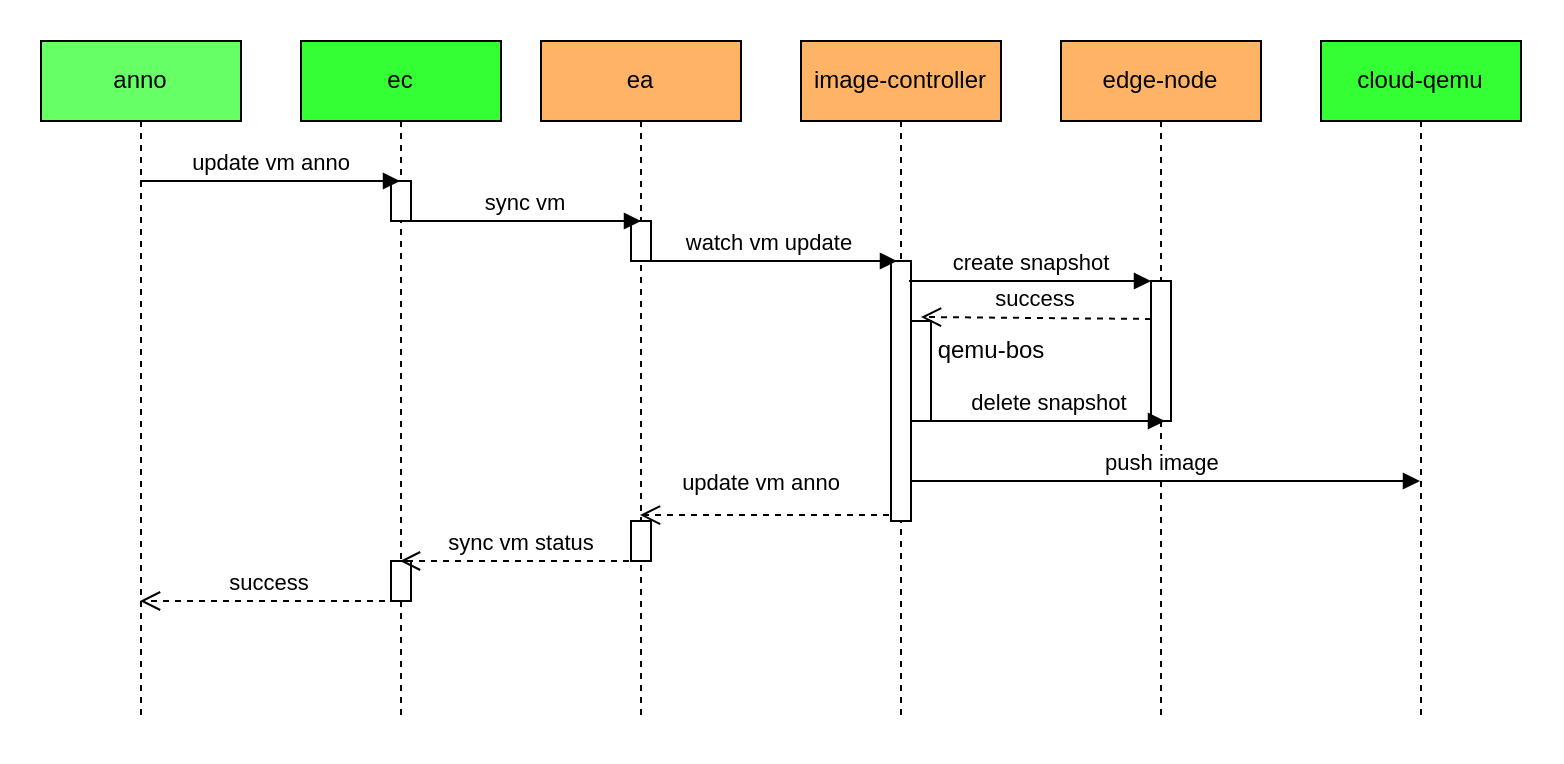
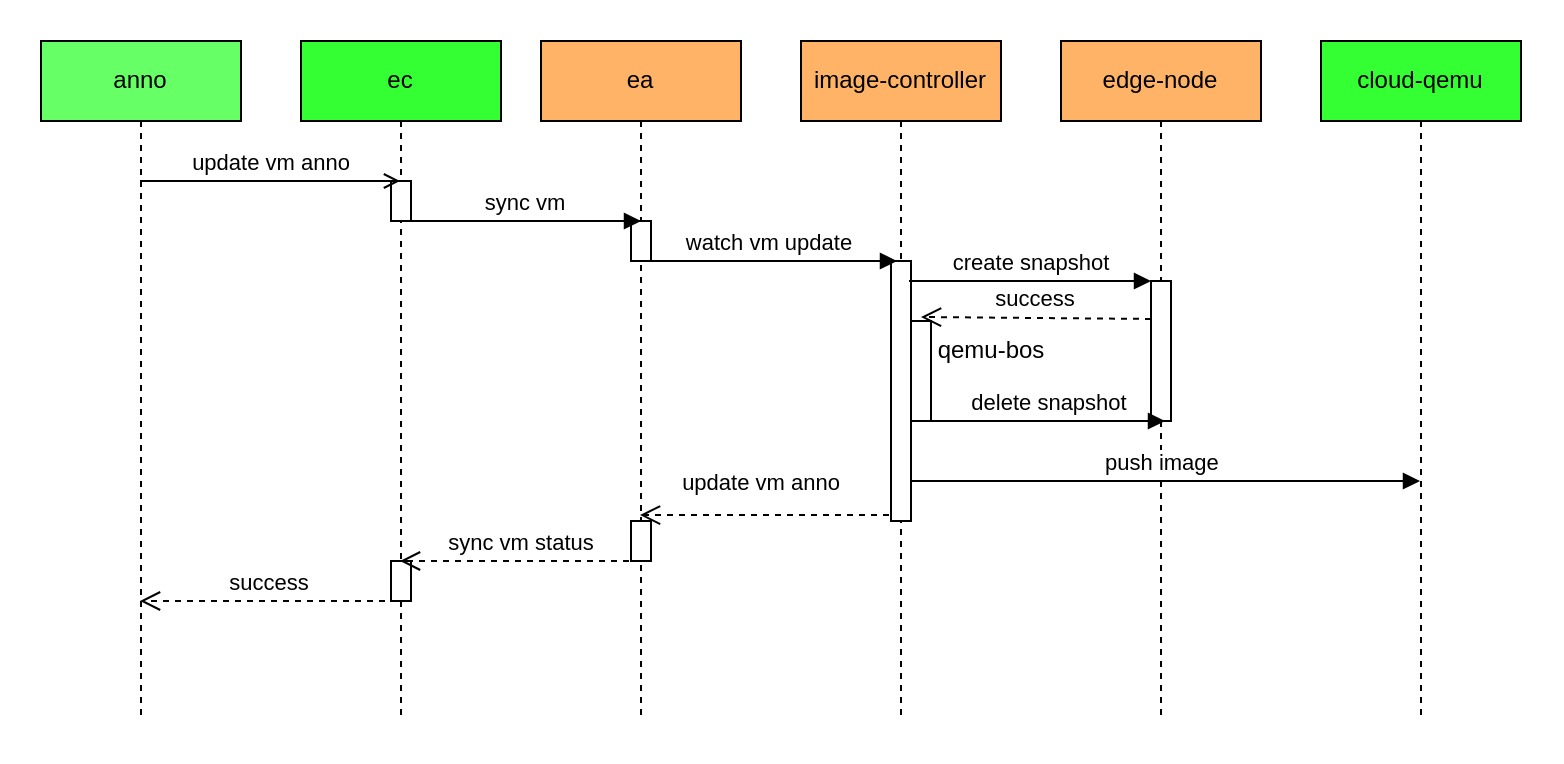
  <mxCell id="0" />
  <mxCell id="1" parent="0" />
  <mxCell id="2" value="anno" style="shape=umlLifeline;perimeter=lifelinePerimeter;whiteSpace=wrap;html=1;container=1;collapsible=0;recursiveResize=0;outlineConnect=0;fillColor=#66FF66;" parent="1" vertex="1"><mxGeometry x="20" y="20" width="100" height="340" as="geometry" /></mxCell>
  <mxCell id="3" value="ec" style="shape=umlLifeline;perimeter=lifelinePerimeter;whiteSpace=wrap;html=1;container=1;collapsible=0;recursiveResize=0;outlineConnect=0;fillColor=#33FF33;" parent="1" vertex="1"><mxGeometry x="150" y="20" width="100" height="340" as="geometry" /></mxCell>
  <mxCell id="4" value="" style="html=1;points=[];perimeter=orthogonalPerimeter;" parent="3" vertex="1"><mxGeometry x="45" y="70" width="10" height="20" as="geometry" /></mxCell>
  <mxCell id="5" value="" style="html=1;points=[];perimeter=orthogonalPerimeter;" parent="3" vertex="1"><mxGeometry x="45" y="260" width="10" height="20" as="geometry" /></mxCell>
  <mxCell id="6" value="ea" style="shape=umlLifeline;perimeter=lifelinePerimeter;whiteSpace=wrap;html=1;container=1;collapsible=0;recursiveResize=0;outlineConnect=0;fillColor=#FFB366;" parent="1" vertex="1"><mxGeometry x="270" y="20" width="100" height="340" as="geometry" /></mxCell>
  <mxCell id="7" value="" style="html=1;points=[];perimeter=orthogonalPerimeter;" parent="6" vertex="1"><mxGeometry x="45" y="90" width="10" height="20" as="geometry" /></mxCell>
  <mxCell id="8" value="" style="html=1;points=[];perimeter=orthogonalPerimeter;" parent="6" vertex="1"><mxGeometry x="45" y="240" width="10" height="20" as="geometry" /></mxCell>
  <mxCell id="9" value="image-controller" style="shape=umlLifeline;perimeter=lifelinePerimeter;whiteSpace=wrap;html=1;container=1;collapsible=0;recursiveResize=0;outlineConnect=0;fillColor=#FFB366;" parent="1" vertex="1"><mxGeometry x="400" y="20" width="100" height="340" as="geometry" /></mxCell>
  <mxCell id="10" value="" style="html=1;points=[];perimeter=orthogonalPerimeter;" parent="9" vertex="1"><mxGeometry x="45" y="110" width="10" height="130" as="geometry" /></mxCell>
  <mxCell id="11" value="edge-node" style="shape=umlLifeline;perimeter=lifelinePerimeter;whiteSpace=wrap;html=1;container=1;collapsible=0;recursiveResize=0;outlineConnect=0;fillColor=#FFB366;" parent="1" vertex="1"><mxGeometry x="530" y="20" width="100" height="340" as="geometry" /></mxCell>
  <mxCell id="12" value="" style="html=1;points=[];perimeter=orthogonalPerimeter;" parent="11" vertex="1"><mxGeometry x="45" y="120" width="10" height="70" as="geometry" /></mxCell>
  <mxCell id="13" value="cloud-qemu" style="shape=umlLifeline;perimeter=lifelinePerimeter;whiteSpace=wrap;html=1;container=1;collapsible=0;recursiveResize=0;outlineConnect=0;fillColor=#33FF33;" parent="1" vertex="1"><mxGeometry x="660" y="20" width="100" height="340" as="geometry" /></mxCell>
- <mxCell id="14" value="update vm anno" style="html=1;verticalAlign=bottom;endArrow=block;" parent="1" source="2" target="3" edge="1"><mxGeometry width="80" relative="1" as="geometry"><mxPoint x="70" y="90" as="sourcePoint" /><mxPoint x="150" y="90" as="targetPoint" /><Array as="points"><mxPoint x="150" y="90" /></Array></mxGeometry></mxCell>
+ <mxCell id="14" value="update vm anno" style="html=1;verticalAlign=bottom;endArrow=open;" parent="1" source="2" target="3" edge="1"><mxGeometry width="80" relative="1" as="geometry"><mxPoint x="70" y="90" as="sourcePoint" /><mxPoint x="150" y="90" as="targetPoint" /><Array as="points"><mxPoint x="150" y="90" /></Array></mxGeometry></mxCell>
  <mxCell id="15" value="sync vm" style="html=1;verticalAlign=bottom;endArrow=block;exitX=0.8;exitY=1;exitDx=0;exitDy=0;exitPerimeter=0;" parent="1" source="4" edge="1"><mxGeometry width="80" relative="1" as="geometry"><mxPoint x="220" y="110" as="sourcePoint" /><mxPoint x="320" y="110" as="targetPoint" /><Array as="points" /></mxGeometry></mxCell>
  <mxCell id="16" value="watch vm update" style="html=1;verticalAlign=bottom;endArrow=block;exitX=0.8;exitY=1;exitDx=0;exitDy=0;exitPerimeter=0;entryX=0.3;entryY=0;entryDx=0;entryDy=0;entryPerimeter=0;" parent="1" target="10" edge="1"><mxGeometry width="80" relative="1" as="geometry"><mxPoint x="320" y="130" as="sourcePoint" /><mxPoint x="437" y="130" as="targetPoint" /><Array as="points"><mxPoint x="387.5" y="130" /></Array></mxGeometry></mxCell>
  <mxCell id="17" value="create snapshot" style="html=1;verticalAlign=bottom;endArrow=block;entryX=0;entryY=0;" parent="1" target="12" edge="1"><mxGeometry relative="1" as="geometry"><mxPoint x="454" y="140" as="sourcePoint" /></mxGeometry></mxCell>
  <mxCell id="18" value="update vm anno" style="html=1;verticalAlign=bottom;endArrow=open;dashed=1;endSize=8;exitX=-0.1;exitY=0.977;exitDx=0;exitDy=0;exitPerimeter=0;" parent="1" source="10" target="6" edge="1"><mxGeometry x="0.028" y="-7" relative="1" as="geometry"><mxPoint x="450" y="220" as="sourcePoint" /><mxPoint x="370" y="220" as="targetPoint" /><mxPoint as="offset" /></mxGeometry></mxCell>
  <mxCell id="19" value="&lt;font style=&quot;font-size: 11px&quot;&gt;sync vm status&lt;/font&gt;" style="html=1;verticalAlign=bottom;endArrow=open;dashed=1;endSize=8;exitX=0.5;exitY=1;exitDx=0;exitDy=0;exitPerimeter=0;" parent="1" source="8" target="3" edge="1"><mxGeometry relative="1" as="geometry"><mxPoint x="310" y="240" as="sourcePoint" /><mxPoint x="200" y="240" as="targetPoint" /></mxGeometry></mxCell>
  <mxCell id="20" value="success" style="html=1;verticalAlign=bottom;endArrow=open;dashed=1;endSize=8;exitX=0.3;exitY=1;exitDx=0;exitDy=0;exitPerimeter=0;" parent="1" source="5" target="2" edge="1"><mxGeometry relative="1" as="geometry"><mxPoint x="190" y="260" as="sourcePoint" /><mxPoint x="80" y="260" as="targetPoint" /></mxGeometry></mxCell>
  <mxCell id="21" value="success" style="html=1;verticalAlign=bottom;endArrow=open;dashed=1;endSize=8;exitX=0;exitY=0.271;exitDx=0;exitDy=0;exitPerimeter=0;" parent="1" source="12" edge="1"><mxGeometry relative="1" as="geometry"><mxPoint x="570" y="160" as="sourcePoint" /><mxPoint x="460" y="158" as="targetPoint" /><Array as="points" /></mxGeometry></mxCell>
  <mxCell id="22" value="" style="html=1;points=[];perimeter=orthogonalPerimeter;" parent="1" vertex="1"><mxGeometry x="455" y="160" width="10" height="50" as="geometry" /></mxCell>
  <mxCell id="23" value="qemu-bos" style="text;html=1;resizable=0;autosize=1;align=center;verticalAlign=middle;points=[];fillColor=none;strokeColor=none;rounded=0;" parent="1" vertex="1"><mxGeometry x="460" y="165" width="70" height="20" as="geometry" /></mxCell>
  <mxCell id="24" value="delete snapshot" style="html=1;verticalAlign=bottom;endArrow=block;exitX=0.8;exitY=1;exitDx=0;exitDy=0;exitPerimeter=0;" parent="1" edge="1"><mxGeometry width="80" relative="1" as="geometry"><mxPoint x="465" y="210" as="sourcePoint" /><mxPoint x="582" y="210" as="targetPoint" /><Array as="points"><mxPoint x="532.5" y="210" /></Array></mxGeometry></mxCell>
  <mxCell id="25" value="push image&amp;nbsp;" style="html=1;verticalAlign=bottom;endArrow=block;" parent="1" source="10" target="13" edge="1"><mxGeometry width="80" relative="1" as="geometry"><mxPoint x="500" y="240" as="sourcePoint" /><mxPoint x="617" y="240" as="targetPoint" /><Array as="points"><mxPoint x="567.5" y="240" /></Array></mxGeometry></mxCell>
